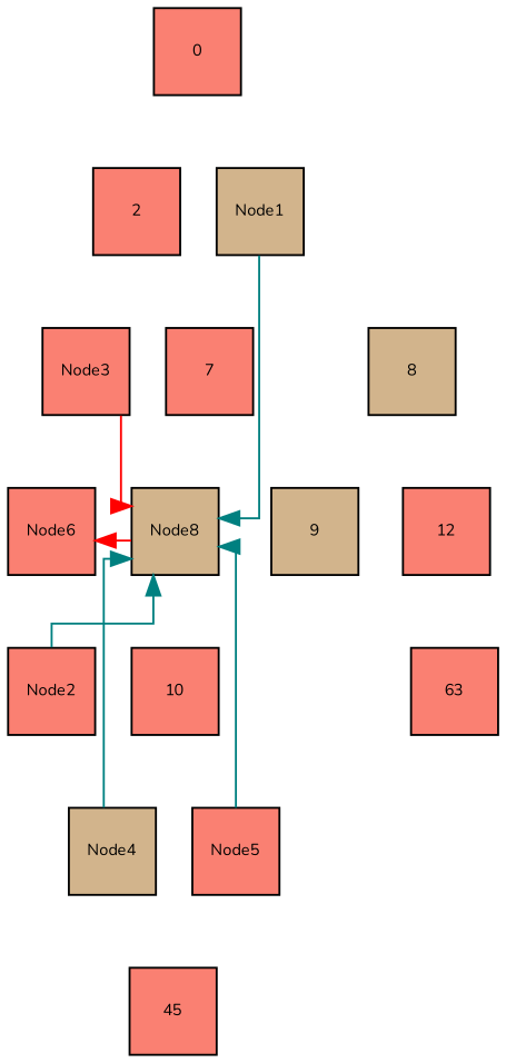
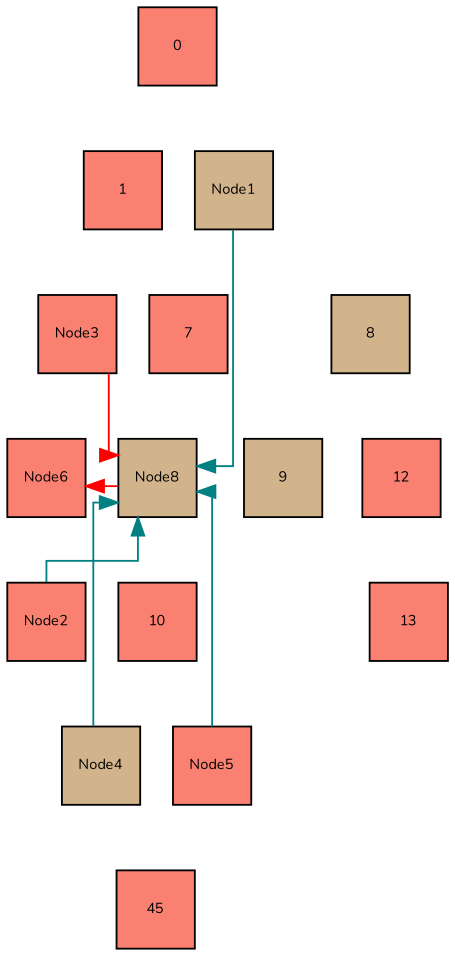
  digraph {
    fontname=Nunito
    rank=same
    rankdir=TB
    splines=ortho
    node [fillcolor=salmon fixedsize=true fontname=Nunito fontsize=8 shape=square style=filled]
    edge [constraint=true fontname=Nunito style=invis]
    n1 [label=0 width=0.6]
-   n2 [label=2 width=0.6]
+   n2 [label=1 width=0.6]
    n3 [fillcolor=tan label=Node1 width=0.6]
    n4 [label=Node3 width=0.6]
    n5 [label=7 width=0.6]
    n6 [fillcolor=tan label=Node8 width=0.6]
    n7 [fillcolor=tan label=8 width=0.6]
    n8 [label=Node6 width=0.6]
    n9 [fillcolor=tan label=9 width=0.6]
    n10 [label=Node2 width=0.6]
    n11 [label=10 width=0.6]
    n12 [fillcolor=tan label=Node4 width=0.6]
    n13 [label=12 width=0.6]
-   n14 [label=63 width=0.6]
+   n14 [label=13 width=0.6]
    n15 [label=Node5 width=0.6]
    n16 [label=45 width=0.6]
    n1 -> n2
    n1 -> n3
    n2 -> n4
    n2 -> n5
    n3 -> n5
    n3 -> n6 [color=teal constraint=false style=vis]
    n3 -> n7
    n4 -> n6 [color=red constraint=false style=vis]
    n4 -> n6
    n4 -> n8
    n5 -> n6
    n5 -> n9
    n6 -> n8 [color=red constraint=false style=vis]
    n6 -> n10
    n6 -> n11
    n7 -> n9
    n7 -> n13
    n8 -> n10
    n9 -> n11
    n9 -> n14
    n10 -> n6 [color=teal constraint=false style=vis]
    n10 -> n12
    n11 -> n12
    n11 -> n15
    n12 -> n6 [color=teal constraint=false style=vis]
    n12 -> n16
    n13 -> n14
    n14 -> n15
    n15 -> n6 [color=teal constraint=false style=vis]
    n15 -> n16
  }
